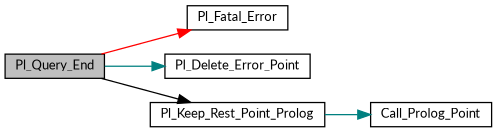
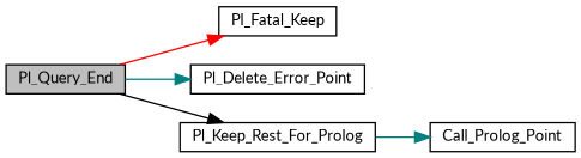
  digraph {
    fontname=Lato
    rankdir=LR
    node [color=black fillcolor=white fontname=Lato fontsize=10 shape=record style=filled]
    edge [color=teal fontname=Lato fontsize=10 labelfontname=Helvetica labelfontsize=10 style=solid]
    n1 [fillcolor=grey75 fontcolor=black height=0.2 label=Pl_Query_End width=0.4]
-   n2 [height=0.2 label=Pl_Fatal_Error width=0.4]
+   n2 [height=0.2 label=Pl_Fatal_Keep width=0.4]
    n3 [height=0.2 label=Pl_Delete_Error_Point width=0.4]
-   n4 [height=0.2 label=Pl_Keep_Rest_Point_Prolog width=0.4]
+   n4 [height=0.2 label=Pl_Keep_Rest_For_Prolog width=0.4]
    n5 [height=0.2 label=Call_Prolog_Point width=0.4]
    n1 -> n2 [color=red]
    n1 -> n3
    n1 -> n4 [color=black]
    n4 -> n5
  }
